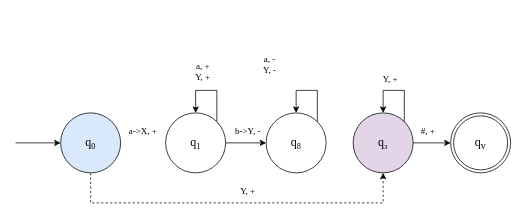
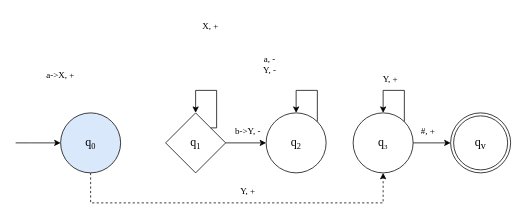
  <mxCell id="0" />
  <mxCell id="1" parent="0" />
  <mxCell id="2" style="edgeStyle=orthogonalEdgeStyle;rounded=0;orthogonalLoop=1;jettySize=auto;html=1;entryX=0.5;entryY=1;entryDx=0;entryDy=0;fontFamily=Verdana;dashed=1;" parent="1" source="3" target="13" edge="1"><mxGeometry relative="1" as="geometry"><Array as="points"><mxPoint x="120" y="270" /><mxPoint x="510" y="270" /></Array></mxGeometry></mxCell>
  <mxCell id="3" value="q&lt;span style=&quot;font-size: 13.333px;&quot;&gt;&lt;sub&gt;0&lt;/sub&gt;&lt;/span&gt;" style="ellipse;whiteSpace=wrap;html=1;aspect=fixed;fontFamily=Verdana;fontSize=16;fillColor=#dae8fc;" parent="1" vertex="1"><mxGeometry x="80" y="150" width="80" height="80" as="geometry" /></mxCell>
  <mxCell id="4" style="edgeStyle=orthogonalEdgeStyle;rounded=0;orthogonalLoop=1;jettySize=auto;html=1;exitX=1;exitY=0.5;exitDx=0;exitDy=0;entryX=0;entryY=0.5;entryDx=0;entryDy=0;fontFamily=Verdana;" parent="1" source="5" target="9" edge="1"><mxGeometry relative="1" as="geometry" /></mxCell>
- <mxCell id="5" value="q&lt;span style=&quot;font-size: 13.333px;&quot;&gt;&lt;sub&gt;1&lt;/sub&gt;&lt;/span&gt;" style="ellipse;whiteSpace=wrap;html=1;aspect=fixed;fontFamily=Verdana;fontSize=16;" parent="1" vertex="1"><mxGeometry x="220" y="150" width="80" height="80" as="geometry" /></mxCell>
- <mxCell id="6" value="a-&amp;gt;X, +" style="text;html=1;strokeColor=none;fillColor=none;align=center;verticalAlign=middle;whiteSpace=wrap;rounded=0;fontFamily=Verdana;" parent="1" vertex="1"><mxGeometry x="160" y="160" width="60" height="30" as="geometry" /></mxCell>
+ <mxCell id="5" value="q&lt;span style=&quot;font-size: 13.333px;&quot;&gt;&lt;sub&gt;1&lt;/sub&gt;&lt;/span&gt;" style="rhombus;whiteSpace=wrap;html=1;aspect=fixed;fontFamily=Verdana;fontSize=16;" parent="1" vertex="1"><mxGeometry x="220" y="150" width="80" height="80" as="geometry" /></mxCell>
+ <mxCell id="6" value="a-&amp;gt;X, +" style="text;html=1;strokeColor=none;fillColor=none;align=center;verticalAlign=middle;whiteSpace=wrap;rounded=0;fontFamily=Verdana;" parent="1" vertex="1"><mxGeometry x="50" y="85" width="60" height="30" as="geometry" /></mxCell>
  <mxCell id="7" style="edgeStyle=orthogonalEdgeStyle;rounded=0;orthogonalLoop=1;jettySize=auto;html=1;exitX=1;exitY=0;exitDx=0;exitDy=0;entryX=0.5;entryY=0;entryDx=0;entryDy=0;fontFamily=Verdana;" parent="1" source="5" target="5" edge="1"><mxGeometry relative="1" as="geometry"><Array as="points"><mxPoint x="288" y="120" /><mxPoint x="260" y="120" /></Array></mxGeometry></mxCell>
- <mxCell id="8" value="a, +&lt;br&gt;Y, +" style="text;html=1;strokeColor=none;fillColor=none;align=center;verticalAlign=middle;whiteSpace=wrap;rounded=0;fontFamily=Verdana;" parent="1" vertex="1"><mxGeometry x="240" y="80" width="60" height="30" as="geometry" /></mxCell>
- <mxCell id="9" value="q&lt;span style=&quot;font-size: 13.333px;&quot;&gt;&lt;sub&gt;8&lt;/sub&gt;&lt;/span&gt;" style="ellipse;whiteSpace=wrap;html=1;aspect=fixed;fontFamily=Verdana;fontSize=16;" parent="1" vertex="1"><mxGeometry x="354" y="150" width="80" height="80" as="geometry" /></mxCell>
+ <mxCell id="9" value="q&lt;span style=&quot;font-size: 13.333px;&quot;&gt;&lt;sub&gt;2&lt;/sub&gt;&lt;/span&gt;" style="ellipse;whiteSpace=wrap;html=1;aspect=fixed;fontFamily=Verdana;fontSize=16;" parent="1" vertex="1"><mxGeometry x="354" y="150" width="80" height="80" as="geometry" /></mxCell>
  <mxCell id="10" style="edgeStyle=orthogonalEdgeStyle;rounded=0;orthogonalLoop=1;jettySize=auto;html=1;exitX=1;exitY=0;exitDx=0;exitDy=0;entryX=0.5;entryY=0;entryDx=0;entryDy=0;fontFamily=Verdana;" parent="1" source="9" target="9" edge="1"><mxGeometry relative="1" as="geometry"><Array as="points"><mxPoint x="418" y="120" /><mxPoint x="390" y="120" /></Array></mxGeometry></mxCell>
  <mxCell id="11" value="a, -&lt;br&gt;Y, -" style="text;html=1;strokeColor=none;fillColor=none;align=center;verticalAlign=middle;whiteSpace=wrap;rounded=0;fontFamily=Verdana;" parent="1" vertex="1"><mxGeometry x="329" y="70" width="60" height="30" as="geometry" /></mxCell>
  <mxCell id="12" style="edgeStyle=orthogonalEdgeStyle;rounded=0;orthogonalLoop=1;jettySize=auto;html=1;exitX=1;exitY=0.5;exitDx=0;exitDy=0;fontFamily=Verdana;" parent="1" source="13" edge="1"><mxGeometry relative="1" as="geometry"><mxPoint x="600" y="190" as="targetPoint" /></mxGeometry></mxCell>
- <mxCell id="13" value="q&lt;span style=&quot;font-size: 11.111px;&quot;&gt;&lt;sub&gt;3&lt;/sub&gt;&lt;/span&gt;" style="ellipse;whiteSpace=wrap;html=1;aspect=fixed;fontSize=16;fontFamily=Verdana;verticalAlign=middle;fillColor=#e1d5e7;" parent="1" vertex="1"><mxGeometry x="470" y="150" width="80" height="80" as="geometry" /></mxCell>
+ <mxCell id="13" value="q&lt;span style=&quot;font-size: 11.111px;&quot;&gt;&lt;sub&gt;3&lt;/sub&gt;&lt;/span&gt;" style="ellipse;whiteSpace=wrap;html=1;aspect=fixed;fontSize=16;fontFamily=Verdana;verticalAlign=middle;" parent="1" vertex="1"><mxGeometry x="470" y="150" width="80" height="80" as="geometry" /></mxCell>
  <mxCell id="14" style="edgeStyle=orthogonalEdgeStyle;rounded=0;orthogonalLoop=1;jettySize=auto;html=1;exitX=1;exitY=0;exitDx=0;exitDy=0;entryX=0.5;entryY=0;entryDx=0;entryDy=0;fontFamily=Verdana;" parent="1" source="13" target="13" edge="1"><mxGeometry relative="1" as="geometry"><Array as="points"><mxPoint x="538" y="120" /><mxPoint x="510" y="120" /></Array></mxGeometry></mxCell>
  <mxCell id="15" value="Y, +" style="text;html=1;strokeColor=none;fillColor=none;align=center;verticalAlign=middle;whiteSpace=wrap;rounded=0;fontFamily=Verdana;" parent="1" vertex="1"><mxGeometry x="490" y="90" width="60" height="30" as="geometry" /></mxCell>
  <mxCell id="16" value="Y, +" style="text;html=1;strokeColor=none;fillColor=none;align=center;verticalAlign=middle;whiteSpace=wrap;rounded=0;fontFamily=Verdana;" parent="1" vertex="1"><mxGeometry x="300" y="240" width="60" height="30" as="geometry" /></mxCell>
  <mxCell id="17" value="b-&amp;gt;Y, -" style="text;html=1;strokeColor=none;fillColor=none;align=center;verticalAlign=middle;whiteSpace=wrap;rounded=0;fontFamily=Verdana;" parent="1" vertex="1"><mxGeometry x="300" y="160" width="60" height="30" as="geometry" /></mxCell>
+ <mxCell id="18" value="X, +" style="text;html=1;strokeColor=none;fillColor=none;align=center;verticalAlign=middle;whiteSpace=wrap;rounded=0;fontFamily=Verdana;" parent="1" vertex="1"><mxGeometry x="250" y="20" width="60" height="30" as="geometry" /></mxCell>
  <mxCell id="19" value="#, +" style="text;html=1;strokeColor=none;fillColor=none;align=center;verticalAlign=middle;whiteSpace=wrap;rounded=0;fontFamily=Verdana;" parent="1" vertex="1"><mxGeometry x="540" y="160" width="60" height="30" as="geometry" /></mxCell>
  <mxCell id="20" value="q&lt;sub&gt;v&lt;/sub&gt;" style="ellipse;shape=doubleEllipse;whiteSpace=wrap;html=1;aspect=fixed;fontFamily=Verdana;fontSize=16;" parent="1" vertex="1"><mxGeometry x="600" y="150" width="80" height="80" as="geometry" /></mxCell>
  <mxCell id="21" style="edgeStyle=orthogonalEdgeStyle;rounded=0;orthogonalLoop=1;jettySize=auto;html=1;entryX=0;entryY=0.5;entryDx=0;entryDy=0;" edge="1" parent="1" target="3"><mxGeometry relative="1" as="geometry"><mxPoint x="20" y="190" as="sourcePoint" /><Array as="points"><mxPoint x="40" y="190" /><mxPoint x="40" y="190" /></Array></mxGeometry></mxCell>
